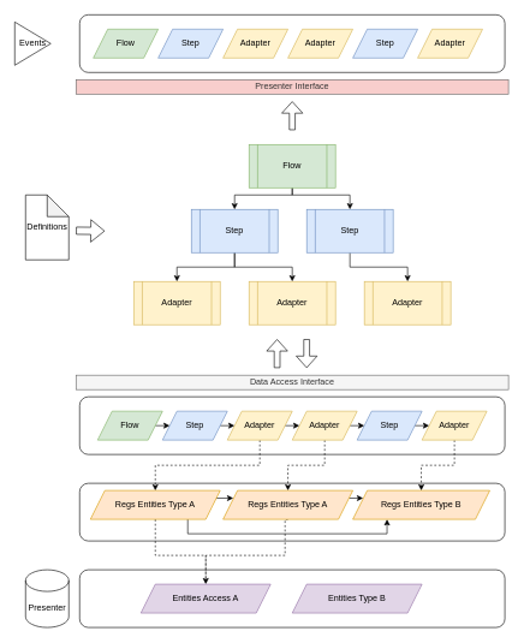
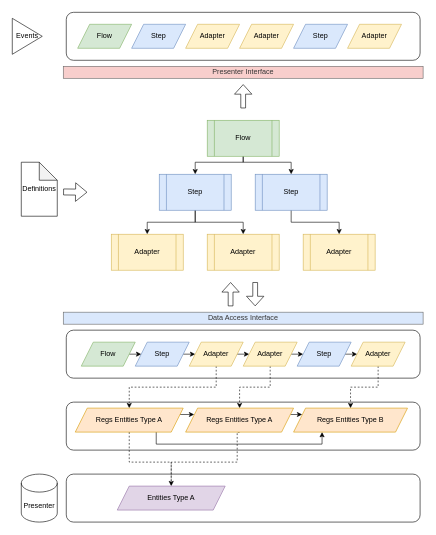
  <mxCell id="0" />
  <mxCell id="1" parent="0" />
  <mxCell id="2" value="" style="rounded=1;whiteSpace=wrap;html=1;" parent="1" vertex="1"><mxGeometry x="110" y="670" width="590" height="80" as="geometry" /></mxCell>
  <mxCell id="3" value="Definitions" style="shape=note;whiteSpace=wrap;html=1;backgroundOutline=1;darkOpacity=0.05;" parent="1" vertex="1"><mxGeometry x="35" y="270" width="60" height="90" as="geometry" /></mxCell>
  <mxCell id="4" value="Presenter" style="shape=cylinder3;whiteSpace=wrap;html=1;boundedLbl=1;backgroundOutline=1;size=15;" parent="1" vertex="1"><mxGeometry x="35" y="790" width="60" height="80" as="geometry" /></mxCell>
- <mxCell id="5" value="Data Access Interface" style="rounded=0;whiteSpace=wrap;html=1;fillColor=#f5f5f5;fontColor=#333333;strokeColor=#666666;" parent="1" vertex="1"><mxGeometry x="105" y="520" width="600" height="20" as="geometry" /></mxCell>
+ <mxCell id="5" value="Data Access Interface" style="rounded=0;whiteSpace=wrap;html=1;fillColor=#dae8fc;fontColor=#333333;strokeColor=#666666;" parent="1" vertex="1"><mxGeometry x="105" y="520" width="600" height="20" as="geometry" /></mxCell>
  <mxCell id="6" style="edgeStyle=orthogonalEdgeStyle;rounded=0;orthogonalLoop=1;jettySize=auto;html=1;exitX=0.5;exitY=1;exitDx=0;exitDy=0;entryX=0.5;entryY=0;entryDx=0;entryDy=0;" parent="1" source="8" target="12" edge="1"><mxGeometry relative="1" as="geometry"><Array as="points"><mxPoint x="405" y="270" /><mxPoint x="325" y="270" /></Array></mxGeometry></mxCell>
  <mxCell id="7" style="edgeStyle=orthogonalEdgeStyle;rounded=0;orthogonalLoop=1;jettySize=auto;html=1;exitX=0.5;exitY=1;exitDx=0;exitDy=0;" parent="1" source="8" target="14" edge="1"><mxGeometry relative="1" as="geometry"><Array as="points"><mxPoint x="405" y="270" /><mxPoint x="485" y="270" /></Array></mxGeometry></mxCell>
  <mxCell id="8" value="Flow" style="shape=process;whiteSpace=wrap;html=1;backgroundOutline=1;fillColor=#d5e8d4;strokeColor=#82b366;" parent="1" vertex="1"><mxGeometry x="345" y="200" width="120" height="60" as="geometry" /></mxCell>
  <mxCell id="9" value="Presenter Interface" style="rounded=0;whiteSpace=wrap;html=1;fillColor=#f8cecc;fontColor=#333333;strokeColor=#666666;" parent="1" vertex="1"><mxGeometry x="105" y="110" width="600" height="20" as="geometry" /></mxCell>
  <mxCell id="10" style="edgeStyle=orthogonalEdgeStyle;rounded=0;orthogonalLoop=1;jettySize=auto;html=1;exitX=0.5;exitY=1;exitDx=0;exitDy=0;entryX=0.5;entryY=0;entryDx=0;entryDy=0;" parent="1" source="12" target="15" edge="1"><mxGeometry relative="1" as="geometry" /></mxCell>
  <mxCell id="11" style="edgeStyle=orthogonalEdgeStyle;rounded=0;orthogonalLoop=1;jettySize=auto;html=1;exitX=0.5;exitY=1;exitDx=0;exitDy=0;entryX=0.5;entryY=0;entryDx=0;entryDy=0;" parent="1" source="12" target="16" edge="1"><mxGeometry relative="1" as="geometry" /></mxCell>
  <mxCell id="12" value="Step" style="shape=process;whiteSpace=wrap;html=1;backgroundOutline=1;fillColor=#dae8fc;strokeColor=#6c8ebf;" parent="1" vertex="1"><mxGeometry x="265" y="290" width="120" height="60" as="geometry" /></mxCell>
  <mxCell id="13" style="edgeStyle=orthogonalEdgeStyle;rounded=0;orthogonalLoop=1;jettySize=auto;html=1;exitX=0.5;exitY=1;exitDx=0;exitDy=0;entryX=0.5;entryY=0;entryDx=0;entryDy=0;" parent="1" source="14" target="17" edge="1"><mxGeometry relative="1" as="geometry" /></mxCell>
  <mxCell id="14" value="Step" style="shape=process;whiteSpace=wrap;html=1;backgroundOutline=1;fillColor=#dae8fc;strokeColor=#6c8ebf;" parent="1" vertex="1"><mxGeometry x="425" y="290" width="120" height="60" as="geometry" /></mxCell>
  <mxCell id="15" value="Adapter" style="shape=process;whiteSpace=wrap;html=1;backgroundOutline=1;fillColor=#fff2cc;strokeColor=#d6b656;" parent="1" vertex="1"><mxGeometry x="185" y="390" width="120" height="60" as="geometry" /></mxCell>
  <mxCell id="16" value="Adapter" style="shape=process;whiteSpace=wrap;html=1;backgroundOutline=1;fillColor=#fff2cc;strokeColor=#d6b656;" parent="1" vertex="1"><mxGeometry x="345" y="390" width="120" height="60" as="geometry" /></mxCell>
  <mxCell id="17" value="Adapter" style="shape=process;whiteSpace=wrap;html=1;backgroundOutline=1;fillColor=#fff2cc;strokeColor=#d6b656;" parent="1" vertex="1"><mxGeometry x="505" y="390" width="120" height="60" as="geometry" /></mxCell>
  <mxCell id="18" value="" style="shape=flexArrow;endArrow=classic;html=1;rounded=0;" parent="1" edge="1"><mxGeometry width="50" height="50" relative="1" as="geometry"><mxPoint x="105" y="319.5" as="sourcePoint" /><mxPoint x="145" y="320" as="targetPoint" /></mxGeometry></mxCell>
  <mxCell id="19" value="" style="rounded=1;whiteSpace=wrap;html=1;" parent="1" vertex="1"><mxGeometry x="110" y="550" width="590" height="80" as="geometry" /></mxCell>
  <mxCell id="20" style="edgeStyle=orthogonalEdgeStyle;rounded=0;orthogonalLoop=1;jettySize=auto;html=1;exitX=1;exitY=0.5;exitDx=0;exitDy=0;entryX=0;entryY=0.5;entryDx=0;entryDy=0;" parent="1" source="21" target="23" edge="1"><mxGeometry relative="1" as="geometry" /></mxCell>
  <mxCell id="21" value="Flow" style="shape=parallelogram;perimeter=parallelogramPerimeter;whiteSpace=wrap;html=1;fixedSize=1;fillColor=#d5e8d4;strokeColor=#82b366;" parent="1" vertex="1"><mxGeometry x="135" y="570" width="90" height="40" as="geometry" /></mxCell>
  <mxCell id="22" style="edgeStyle=orthogonalEdgeStyle;rounded=0;orthogonalLoop=1;jettySize=auto;html=1;exitX=1;exitY=0.5;exitDx=0;exitDy=0;entryX=0;entryY=0.5;entryDx=0;entryDy=0;" parent="1" source="23" target="26" edge="1"><mxGeometry relative="1" as="geometry" /></mxCell>
  <mxCell id="23" value="Step" style="shape=parallelogram;perimeter=parallelogramPerimeter;whiteSpace=wrap;html=1;fixedSize=1;fillColor=#dae8fc;strokeColor=#6c8ebf;" parent="1" vertex="1"><mxGeometry x="225" y="570" width="90" height="40" as="geometry" /></mxCell>
  <mxCell id="24" style="edgeStyle=orthogonalEdgeStyle;rounded=0;orthogonalLoop=1;jettySize=auto;html=1;exitX=1;exitY=0.5;exitDx=0;exitDy=0;entryX=0;entryY=0.5;entryDx=0;entryDy=0;" parent="1" source="26" target="29" edge="1"><mxGeometry relative="1" as="geometry" /></mxCell>
  <mxCell id="25" style="edgeStyle=orthogonalEdgeStyle;rounded=0;orthogonalLoop=1;jettySize=auto;html=1;exitX=0.5;exitY=1;exitDx=0;exitDy=0;dashed=1;" parent="1" source="26" target="38" edge="1"><mxGeometry relative="1" as="geometry" /></mxCell>
  <mxCell id="26" value="Adapter" style="shape=parallelogram;perimeter=parallelogramPerimeter;whiteSpace=wrap;html=1;fixedSize=1;fillColor=#fff2cc;strokeColor=#d6b656;" parent="1" vertex="1"><mxGeometry x="315" y="570" width="90" height="40" as="geometry" /></mxCell>
  <mxCell id="27" style="edgeStyle=orthogonalEdgeStyle;rounded=0;orthogonalLoop=1;jettySize=auto;html=1;exitX=1;exitY=0.5;exitDx=0;exitDy=0;entryX=0;entryY=0.5;entryDx=0;entryDy=0;" parent="1" source="29" target="31" edge="1"><mxGeometry relative="1" as="geometry" /></mxCell>
  <mxCell id="28" style="edgeStyle=orthogonalEdgeStyle;rounded=0;orthogonalLoop=1;jettySize=auto;html=1;exitX=0.5;exitY=1;exitDx=0;exitDy=0;dashed=1;" parent="1" source="29" target="41" edge="1"><mxGeometry relative="1" as="geometry" /></mxCell>
  <mxCell id="29" value="Adapter" style="shape=parallelogram;perimeter=parallelogramPerimeter;whiteSpace=wrap;html=1;fixedSize=1;fillColor=#fff2cc;strokeColor=#d6b656;" parent="1" vertex="1"><mxGeometry x="405" y="570" width="90" height="40" as="geometry" /></mxCell>
  <mxCell id="30" style="edgeStyle=orthogonalEdgeStyle;rounded=0;orthogonalLoop=1;jettySize=auto;html=1;exitX=1;exitY=0.5;exitDx=0;exitDy=0;entryX=0;entryY=0.5;entryDx=0;entryDy=0;" parent="1" source="31" target="33" edge="1"><mxGeometry relative="1" as="geometry" /></mxCell>
  <mxCell id="31" value="Step" style="shape=parallelogram;perimeter=parallelogramPerimeter;whiteSpace=wrap;html=1;fixedSize=1;fillColor=#dae8fc;strokeColor=#6c8ebf;" parent="1" vertex="1"><mxGeometry x="495" y="570" width="90" height="40" as="geometry" /></mxCell>
  <mxCell id="32" style="edgeStyle=orthogonalEdgeStyle;rounded=0;orthogonalLoop=1;jettySize=auto;html=1;exitX=0.5;exitY=1;exitDx=0;exitDy=0;entryX=0.5;entryY=0;entryDx=0;entryDy=0;dashed=1;" parent="1" source="33" target="42" edge="1"><mxGeometry relative="1" as="geometry" /></mxCell>
  <mxCell id="33" value="Adapter" style="shape=parallelogram;perimeter=parallelogramPerimeter;whiteSpace=wrap;html=1;fixedSize=1;fillColor=#fff2cc;strokeColor=#d6b656;" parent="1" vertex="1"><mxGeometry x="585" y="570" width="90" height="40" as="geometry" /></mxCell>
  <mxCell id="34" value="" style="rounded=1;whiteSpace=wrap;html=1;" parent="1" vertex="1"><mxGeometry x="110" y="790" width="590" height="80" as="geometry" /></mxCell>
  <mxCell id="35" style="edgeStyle=orthogonalEdgeStyle;rounded=0;orthogonalLoop=1;jettySize=auto;html=1;exitX=1;exitY=0.25;exitDx=0;exitDy=0;entryX=0;entryY=0.25;entryDx=0;entryDy=0;" parent="1" source="38" target="41" edge="1"><mxGeometry relative="1" as="geometry" /></mxCell>
  <mxCell id="36" style="edgeStyle=orthogonalEdgeStyle;rounded=0;orthogonalLoop=1;jettySize=auto;html=1;exitX=0.5;exitY=1;exitDx=0;exitDy=0;dashed=1;" parent="1" source="38" target="43" edge="1"><mxGeometry relative="1" as="geometry"><Array as="points"><mxPoint x="215" y="770" /><mxPoint x="285" y="770" /></Array></mxGeometry></mxCell>
  <mxCell id="37" style="edgeStyle=orthogonalEdgeStyle;rounded=0;orthogonalLoop=1;jettySize=auto;html=1;exitX=0.75;exitY=1;exitDx=0;exitDy=0;entryX=0.25;entryY=1;entryDx=0;entryDy=0;" parent="1" source="38" target="42" edge="1"><mxGeometry relative="1" as="geometry"><Array as="points"><mxPoint x="260" y="740" /><mxPoint x="537" y="740" /></Array></mxGeometry></mxCell>
  <mxCell id="38" value="Regs Entities Type A" style="shape=parallelogram;perimeter=parallelogramPerimeter;whiteSpace=wrap;html=1;fixedSize=1;fillColor=#ffe6cc;strokeColor=#d79b00;" parent="1" vertex="1"><mxGeometry x="125" y="680" width="180" height="40" as="geometry" /></mxCell>
  <mxCell id="39" style="edgeStyle=orthogonalEdgeStyle;rounded=0;orthogonalLoop=1;jettySize=auto;html=1;exitX=1;exitY=0.25;exitDx=0;exitDy=0;entryX=0;entryY=0.25;entryDx=0;entryDy=0;" parent="1" source="41" target="42" edge="1"><mxGeometry relative="1" as="geometry" /></mxCell>
  <mxCell id="40" style="edgeStyle=orthogonalEdgeStyle;rounded=0;orthogonalLoop=1;jettySize=auto;html=1;exitX=0.5;exitY=1;exitDx=0;exitDy=0;dashed=1;" parent="1" source="41" edge="1"><mxGeometry relative="1" as="geometry"><mxPoint x="285" y="820" as="targetPoint" /><Array as="points"><mxPoint x="395" y="770" /><mxPoint x="285" y="770" /></Array></mxGeometry></mxCell>
  <mxCell id="41" value="Regs Entities Type A" style="shape=parallelogram;perimeter=parallelogramPerimeter;whiteSpace=wrap;html=1;fixedSize=1;fillColor=#ffe6cc;strokeColor=#d79b00;" parent="1" vertex="1"><mxGeometry x="309" y="680" width="180" height="40" as="geometry" /></mxCell>
  <mxCell id="42" value="Regs Entities Type B" style="shape=parallelogram;perimeter=parallelogramPerimeter;whiteSpace=wrap;html=1;fixedSize=1;fillColor=#ffe6cc;strokeColor=#d79b00;" parent="1" vertex="1"><mxGeometry x="489" y="680" width="190" height="40" as="geometry" /></mxCell>
- <mxCell id="43" value="Entities Access A" style="shape=parallelogram;perimeter=parallelogramPerimeter;whiteSpace=wrap;html=1;fixedSize=1;fillColor=#e1d5e7;strokeColor=#9673a6;" parent="1" vertex="1"><mxGeometry x="195" y="810" width="180" height="40" as="geometry" /></mxCell>
- <mxCell id="44" value="Entities Type B" style="shape=parallelogram;perimeter=parallelogramPerimeter;whiteSpace=wrap;html=1;fixedSize=1;fillColor=#e1d5e7;strokeColor=#9673a6;" parent="1" vertex="1"><mxGeometry x="405" y="810" width="180" height="40" as="geometry" /></mxCell>
+ <mxCell id="43" value="Entities Type A" style="shape=parallelogram;perimeter=parallelogramPerimeter;whiteSpace=wrap;html=1;fixedSize=1;fillColor=#e1d5e7;strokeColor=#9673a6;" parent="1" vertex="1"><mxGeometry x="195" y="810" width="180" height="40" as="geometry" /></mxCell>
  <mxCell id="45" value="" style="rounded=1;whiteSpace=wrap;html=1;" parent="1" vertex="1"><mxGeometry x="110" y="20" width="590" height="80" as="geometry" /></mxCell>
  <mxCell id="46" value="Flow" style="shape=parallelogram;perimeter=parallelogramPerimeter;whiteSpace=wrap;html=1;fixedSize=1;fillColor=#d5e8d4;strokeColor=#82b366;" parent="1" vertex="1"><mxGeometry x="129" y="40" width="90" height="40" as="geometry" /></mxCell>
  <mxCell id="47" value="Step" style="shape=parallelogram;perimeter=parallelogramPerimeter;whiteSpace=wrap;html=1;fixedSize=1;fillColor=#dae8fc;strokeColor=#6c8ebf;" parent="1" vertex="1"><mxGeometry x="219" y="40" width="90" height="40" as="geometry" /></mxCell>
  <mxCell id="48" value="Adapter" style="shape=parallelogram;perimeter=parallelogramPerimeter;whiteSpace=wrap;html=1;fixedSize=1;fillColor=#fff2cc;strokeColor=#d6b656;" parent="1" vertex="1"><mxGeometry x="309" y="40" width="90" height="40" as="geometry" /></mxCell>
  <mxCell id="49" value="Adapter" style="shape=parallelogram;perimeter=parallelogramPerimeter;whiteSpace=wrap;html=1;fixedSize=1;fillColor=#fff2cc;strokeColor=#d6b656;" parent="1" vertex="1"><mxGeometry x="399" y="40" width="90" height="40" as="geometry" /></mxCell>
  <mxCell id="50" value="Step" style="shape=parallelogram;perimeter=parallelogramPerimeter;whiteSpace=wrap;html=1;fixedSize=1;fillColor=#dae8fc;strokeColor=#6c8ebf;" parent="1" vertex="1"><mxGeometry x="489" y="40" width="90" height="40" as="geometry" /></mxCell>
  <mxCell id="51" value="Adapter" style="shape=parallelogram;perimeter=parallelogramPerimeter;whiteSpace=wrap;html=1;fixedSize=1;fillColor=#fff2cc;strokeColor=#d6b656;" parent="1" vertex="1"><mxGeometry x="579" y="40" width="90" height="40" as="geometry" /></mxCell>
  <mxCell id="52" value="" style="shape=flexArrow;endArrow=classic;html=1;rounded=0;width=8;endSize=5;" parent="1" edge="1"><mxGeometry width="50" height="50" relative="1" as="geometry"><mxPoint x="384" y="510" as="sourcePoint" /><mxPoint x="384" y="470" as="targetPoint" /></mxGeometry></mxCell>
  <mxCell id="53" value="" style="shape=flexArrow;endArrow=classic;html=1;rounded=0;width=8;endSize=5;" parent="1" edge="1"><mxGeometry width="50" height="50" relative="1" as="geometry"><mxPoint x="425" y="470" as="sourcePoint" /><mxPoint x="425" y="510" as="targetPoint" /></mxGeometry></mxCell>
  <mxCell id="54" value="" style="shape=flexArrow;endArrow=classic;html=1;rounded=0;width=8;endSize=5;" parent="1" edge="1"><mxGeometry width="50" height="50" relative="1" as="geometry"><mxPoint x="405" y="180" as="sourcePoint" /><mxPoint x="405" y="140" as="targetPoint" /></mxGeometry></mxCell>
  <mxCell id="55" value="Events" style="triangle;whiteSpace=wrap;html=1;" parent="1" vertex="1"><mxGeometry x="20" y="30" width="50" height="60" as="geometry" /></mxCell>
